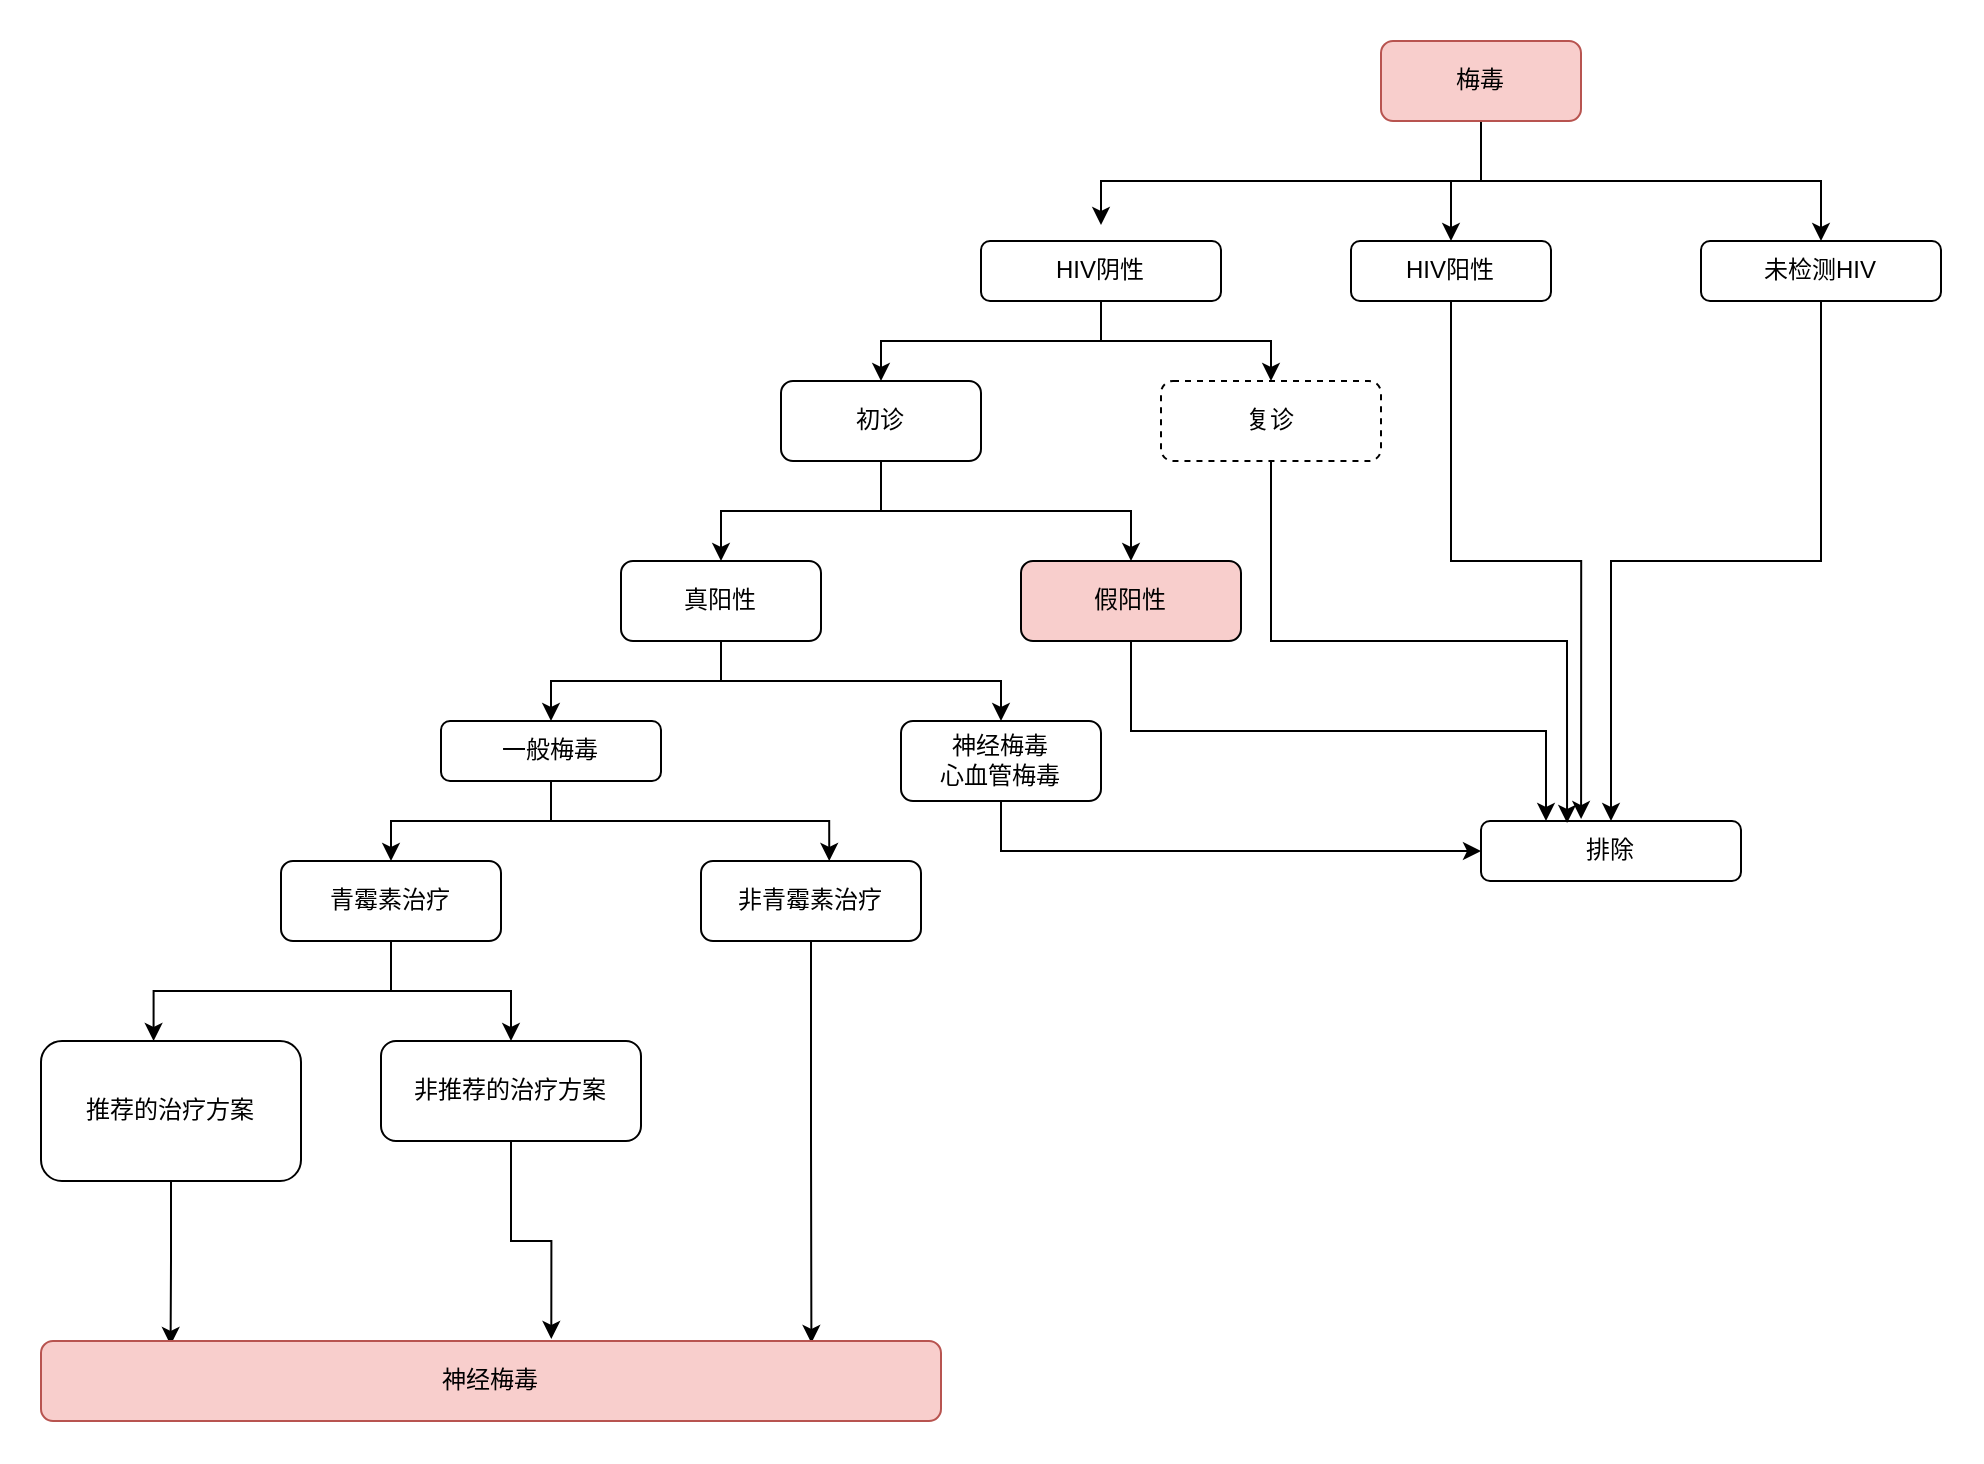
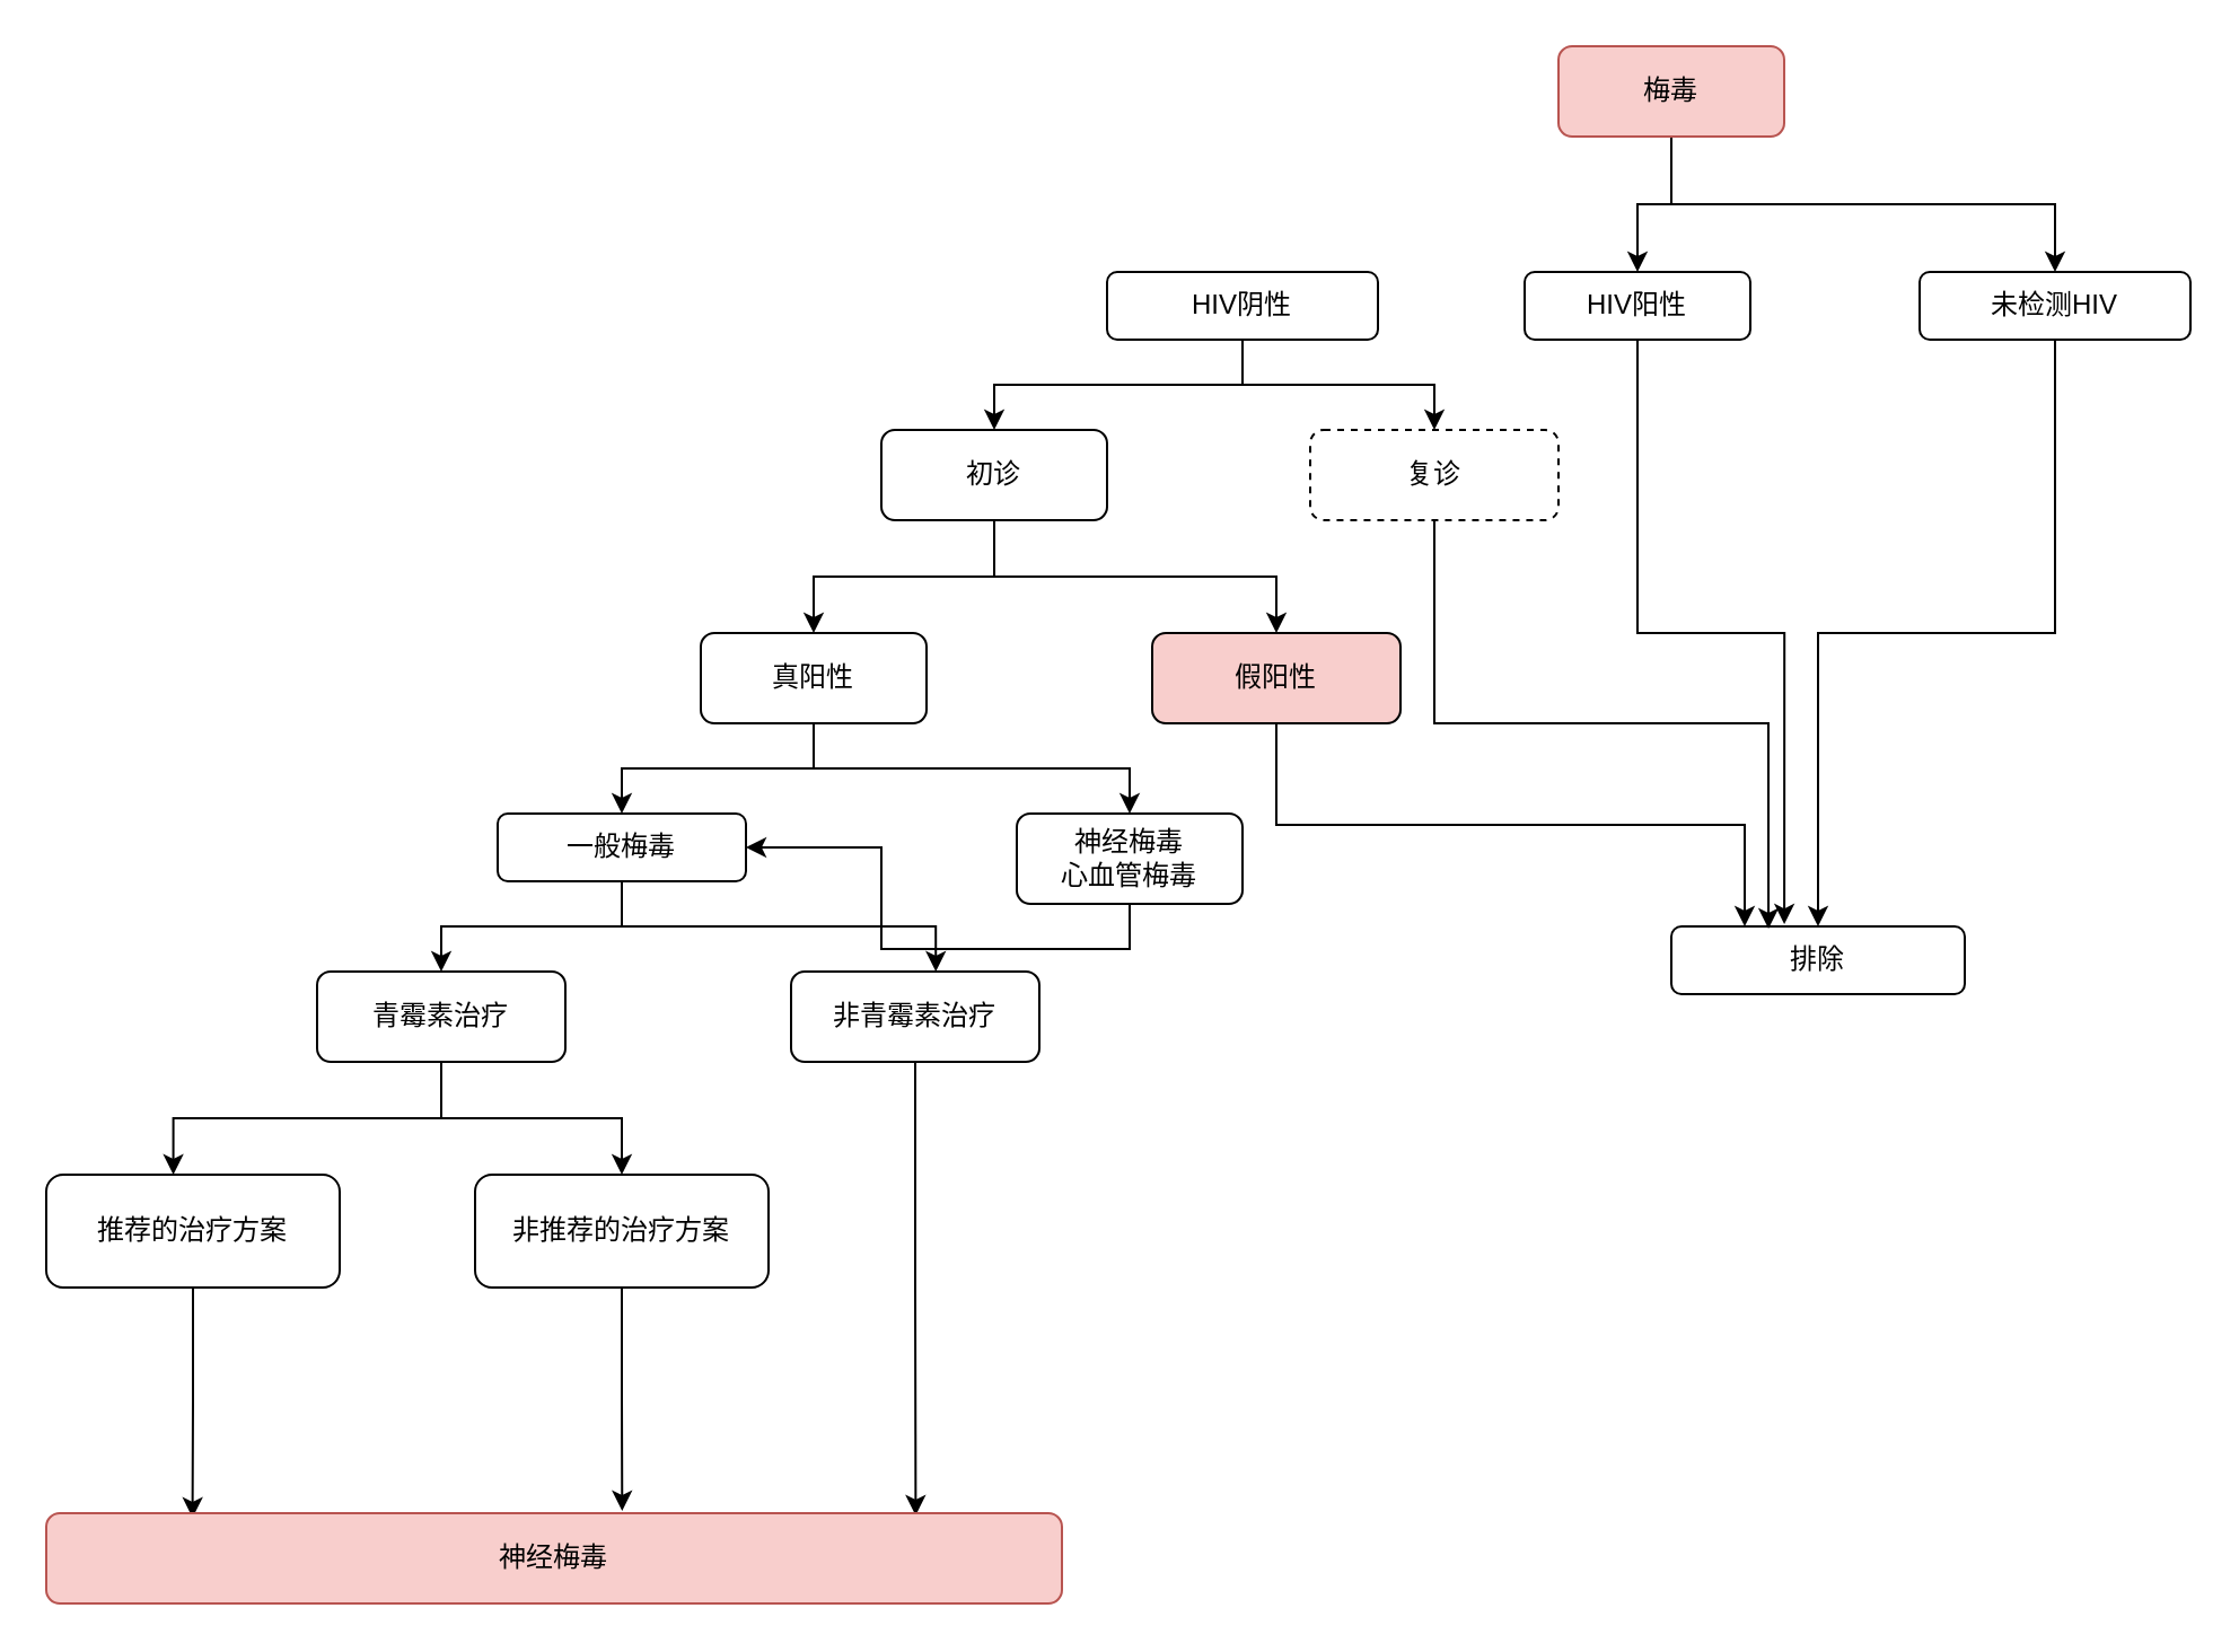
  <mxCell id="0" />
  <mxCell id="1" parent="0" />
- <mxCell id="2" style="edgeStyle=orthogonalEdgeStyle;rounded=0;orthogonalLoop=1;jettySize=auto;html=1;exitX=0.5;exitY=1;exitDx=0;exitDy=0;entryX=0.5;entryY=-0.267;entryDx=0;entryDy=0;entryPerimeter=0;" parent="1" source="5" target="12" edge="1"><mxGeometry relative="1" as="geometry"><mxPoint x="550" y="130" as="targetPoint" /><Array as="points"><mxPoint x="740" y="90" /><mxPoint x="550" y="90" /></Array></mxGeometry></mxCell>
  <mxCell id="3" style="edgeStyle=orthogonalEdgeStyle;rounded=0;orthogonalLoop=1;jettySize=auto;html=1;exitX=0.5;exitY=1;exitDx=0;exitDy=0;entryX=0.5;entryY=0;entryDx=0;entryDy=0;" parent="1" source="5" target="7" edge="1"><mxGeometry relative="1" as="geometry"><mxPoint x="910" y="120" as="targetPoint" /></mxGeometry></mxCell>
  <mxCell id="4" style="edgeStyle=orthogonalEdgeStyle;rounded=0;orthogonalLoop=1;jettySize=auto;html=1;exitX=0.5;exitY=1;exitDx=0;exitDy=0;entryX=0.5;entryY=0;entryDx=0;entryDy=0;" parent="1" source="5" target="9" edge="1"><mxGeometry relative="1" as="geometry"><mxPoint x="740" y="130" as="targetPoint" /></mxGeometry></mxCell>
  <mxCell id="5" value="梅毒" style="rounded=1;whiteSpace=wrap;html=1;fillColor=#f8cecc;strokeColor=#b85450;" parent="1" vertex="1"><mxGeometry x="690" y="20" width="100" height="40" as="geometry" /></mxCell>
  <mxCell id="6" style="edgeStyle=orthogonalEdgeStyle;rounded=0;orthogonalLoop=1;jettySize=auto;html=1;exitX=0.5;exitY=1;exitDx=0;exitDy=0;entryX=0.5;entryY=0;entryDx=0;entryDy=0;" parent="1" source="7" target="13" edge="1"><mxGeometry relative="1" as="geometry"><mxPoint x="910" y="360" as="targetPoint" /></mxGeometry></mxCell>
  <mxCell id="7" value="未检测HIV" style="rounded=1;whiteSpace=wrap;html=1;" parent="1" vertex="1"><mxGeometry x="850" y="120" width="120" height="30" as="geometry" /></mxCell>
  <mxCell id="8" style="edgeStyle=orthogonalEdgeStyle;rounded=0;orthogonalLoop=1;jettySize=auto;html=1;exitX=0.5;exitY=1;exitDx=0;exitDy=0;entryX=0.385;entryY=-0.033;entryDx=0;entryDy=0;entryPerimeter=0;" parent="1" source="9" target="13" edge="1"><mxGeometry relative="1" as="geometry" /></mxCell>
  <mxCell id="9" value="HIV阳性" style="rounded=1;whiteSpace=wrap;html=1;" parent="1" vertex="1"><mxGeometry x="675" y="120" width="100" height="30" as="geometry" /></mxCell>
  <mxCell id="10" style="edgeStyle=orthogonalEdgeStyle;rounded=0;orthogonalLoop=1;jettySize=auto;html=1;exitX=0.5;exitY=1;exitDx=0;exitDy=0;" parent="1" source="12" target="15" edge="1"><mxGeometry relative="1" as="geometry"><mxPoint x="630" y="210" as="targetPoint" /></mxGeometry></mxCell>
  <mxCell id="11" style="edgeStyle=orthogonalEdgeStyle;rounded=0;orthogonalLoop=1;jettySize=auto;html=1;exitX=0.5;exitY=1;exitDx=0;exitDy=0;entryX=0.5;entryY=0;entryDx=0;entryDy=0;" parent="1" source="12" target="18" edge="1"><mxGeometry relative="1" as="geometry"><mxPoint x="430" y="190" as="targetPoint" /></mxGeometry></mxCell>
  <mxCell id="12" value="HIV阴性" style="rounded=1;whiteSpace=wrap;html=1;" parent="1" vertex="1"><mxGeometry x="490" y="120" width="120" height="30" as="geometry" /></mxCell>
  <mxCell id="13" value="排除" style="rounded=1;whiteSpace=wrap;html=1;" parent="1" vertex="1"><mxGeometry x="740" y="410" width="130" height="30" as="geometry" /></mxCell>
  <mxCell id="14" style="edgeStyle=orthogonalEdgeStyle;rounded=0;orthogonalLoop=1;jettySize=auto;html=1;exitX=0.5;exitY=1;exitDx=0;exitDy=0;entryX=0.331;entryY=0.033;entryDx=0;entryDy=0;entryPerimeter=0;" parent="1" source="15" target="13" edge="1"><mxGeometry relative="1" as="geometry" /></mxCell>
  <mxCell id="15" value="复诊" style="rounded=1;whiteSpace=wrap;html=1;dashed=1;" parent="1" vertex="1"><mxGeometry x="580" y="190" width="110" height="40" as="geometry" /></mxCell>
  <mxCell id="16" style="edgeStyle=orthogonalEdgeStyle;rounded=0;orthogonalLoop=1;jettySize=auto;html=1;exitX=0.5;exitY=1;exitDx=0;exitDy=0;entryX=0.25;entryY=0;entryDx=0;entryDy=0;" parent="1" source="19" target="13" edge="1"><mxGeometry relative="1" as="geometry"><mxPoint x="560" y="270" as="targetPoint" /></mxGeometry></mxCell>
  <mxCell id="17" style="edgeStyle=orthogonalEdgeStyle;rounded=0;orthogonalLoop=1;jettySize=auto;html=1;exitX=0.5;exitY=1;exitDx=0;exitDy=0;" parent="1" source="18" target="23" edge="1"><mxGeometry relative="1" as="geometry"><mxPoint x="360" y="280" as="targetPoint" /></mxGeometry></mxCell>
  <mxCell id="18" value="初诊" style="rounded=1;whiteSpace=wrap;html=1;" parent="1" vertex="1"><mxGeometry x="390" y="190" width="100" height="40" as="geometry" /></mxCell>
  <mxCell id="19" value="假阳性" style="rounded=1;whiteSpace=wrap;html=1;fillColor=#f8cecc;" parent="1" vertex="1"><mxGeometry x="510" y="280" width="110" height="40" as="geometry" /></mxCell>
  <mxCell id="20" style="edgeStyle=orthogonalEdgeStyle;rounded=0;orthogonalLoop=1;jettySize=auto;html=1;exitX=0.5;exitY=1;exitDx=0;exitDy=0;" parent="1" source="18" target="19" edge="1"><mxGeometry relative="1" as="geometry"><mxPoint x="560" y="270" as="targetPoint" /><mxPoint x="440" y="230" as="sourcePoint" /></mxGeometry></mxCell>
- <mxCell id="21" style="edgeStyle=orthogonalEdgeStyle;rounded=0;orthogonalLoop=1;jettySize=auto;html=1;exitX=0.5;exitY=1;exitDx=0;exitDy=0;entryX=0;entryY=0.5;entryDx=0;entryDy=0;" parent="1" source="24" edge="1" target="13"><mxGeometry relative="1" as="geometry"><mxPoint x="850" y="420" as="targetPoint" /></mxGeometry></mxCell>
+ <mxCell id="21" style="edgeStyle=orthogonalEdgeStyle;rounded=0;orthogonalLoop=1;jettySize=auto;html=1;exitX=0.5;exitY=1;exitDx=0;exitDy=0;" parent="1" source="24" edge="1" target="28"><mxGeometry relative="1" as="geometry"><mxPoint x="850" y="420" as="targetPoint" /></mxGeometry></mxCell>
  <mxCell id="22" style="edgeStyle=orthogonalEdgeStyle;rounded=0;orthogonalLoop=1;jettySize=auto;html=1;exitX=0.5;exitY=1;exitDx=0;exitDy=0;" parent="1" source="23" target="28" edge="1"><mxGeometry relative="1" as="geometry"><mxPoint x="270" y="360" as="targetPoint" /></mxGeometry></mxCell>
  <mxCell id="23" value="真阳性" style="rounded=1;whiteSpace=wrap;html=1;" parent="1" vertex="1"><mxGeometry x="310" y="280" width="100" height="40" as="geometry" /></mxCell>
  <mxCell id="24" value="&lt;div&gt;神经梅毒&lt;/div&gt;&lt;div&gt;心血管梅毒&lt;br&gt;&lt;/div&gt;" style="rounded=1;whiteSpace=wrap;html=1;" parent="1" vertex="1"><mxGeometry x="450" y="360" width="100" height="40" as="geometry" /></mxCell>
  <mxCell id="25" style="edgeStyle=orthogonalEdgeStyle;rounded=0;orthogonalLoop=1;jettySize=auto;html=1;exitX=0.5;exitY=1;exitDx=0;exitDy=0;" parent="1" source="23" target="24" edge="1"><mxGeometry relative="1" as="geometry"><mxPoint x="500" y="370" as="targetPoint" /><mxPoint x="360" y="320" as="sourcePoint" /></mxGeometry></mxCell>
  <mxCell id="26" style="edgeStyle=orthogonalEdgeStyle;rounded=0;orthogonalLoop=1;jettySize=auto;html=1;exitX=0.5;exitY=1;exitDx=0;exitDy=0;entryX=0.583;entryY=0;entryDx=0;entryDy=0;entryPerimeter=0;" parent="1" source="28" target="30" edge="1"><mxGeometry relative="1" as="geometry"><mxPoint x="430" y="430" as="targetPoint" /></mxGeometry></mxCell>
  <mxCell id="27" style="edgeStyle=orthogonalEdgeStyle;rounded=0;orthogonalLoop=1;jettySize=auto;html=1;exitX=0.5;exitY=1;exitDx=0;exitDy=0;entryX=0.5;entryY=0;entryDx=0;entryDy=0;" parent="1" source="28" target="33" edge="1"><mxGeometry relative="1" as="geometry"><mxPoint x="200" y="430" as="targetPoint" /></mxGeometry></mxCell>
  <mxCell id="28" value="一般梅毒" style="rounded=1;whiteSpace=wrap;html=1;" parent="1" vertex="1"><mxGeometry x="220" y="360" width="110" height="30" as="geometry" /></mxCell>
  <mxCell id="29" style="edgeStyle=orthogonalEdgeStyle;rounded=0;orthogonalLoop=1;jettySize=auto;html=1;exitX=0.5;exitY=1;exitDx=0;exitDy=0;entryX=0.856;entryY=0.025;entryDx=0;entryDy=0;entryPerimeter=0;" parent="1" source="30" target="38" edge="1"><mxGeometry relative="1" as="geometry" /></mxCell>
  <mxCell id="30" value="非青霉素治疗" style="rounded=1;whiteSpace=wrap;html=1;" parent="1" vertex="1"><mxGeometry x="350" y="430" width="110" height="40" as="geometry" /></mxCell>
  <mxCell id="31" style="edgeStyle=orthogonalEdgeStyle;rounded=0;orthogonalLoop=1;jettySize=auto;html=1;exitX=0.5;exitY=1;exitDx=0;exitDy=0;entryX=0.5;entryY=0;entryDx=0;entryDy=0;" parent="1" source="33" target="35" edge="1"><mxGeometry relative="1" as="geometry"><mxPoint x="280" y="520" as="targetPoint" /></mxGeometry></mxCell>
  <mxCell id="32" style="edgeStyle=orthogonalEdgeStyle;rounded=0;orthogonalLoop=1;jettySize=auto;html=1;exitX=0.5;exitY=1;exitDx=0;exitDy=0;entryX=0.433;entryY=0;entryDx=0;entryDy=0;entryPerimeter=0;" parent="1" source="33" target="37" edge="1"><mxGeometry relative="1" as="geometry"><mxPoint x="70" y="520" as="targetPoint" /></mxGeometry></mxCell>
  <mxCell id="33" value="青霉素治疗" style="rounded=1;whiteSpace=wrap;html=1;" parent="1" vertex="1"><mxGeometry x="140" y="430" width="110" height="40" as="geometry" /></mxCell>
  <mxCell id="34" style="edgeStyle=orthogonalEdgeStyle;rounded=0;orthogonalLoop=1;jettySize=auto;html=1;exitX=0.5;exitY=1;exitDx=0;exitDy=0;entryX=0.567;entryY=-0.025;entryDx=0;entryDy=0;entryPerimeter=0;" parent="1" source="35" target="38" edge="1"><mxGeometry relative="1" as="geometry" /></mxCell>
- <mxCell id="35" value="非推荐的治疗方案" style="rounded=1;whiteSpace=wrap;html=1;" parent="1" vertex="1"><mxGeometry x="190" y="520" width="130" height="50" as="geometry" /></mxCell>
+ <mxCell id="35" value="非推荐的治疗方案" style="rounded=1;whiteSpace=wrap;html=1;" parent="1" vertex="1"><mxGeometry x="210" y="520" width="130" height="50" as="geometry" /></mxCell>
  <mxCell id="36" style="edgeStyle=orthogonalEdgeStyle;rounded=0;orthogonalLoop=1;jettySize=auto;html=1;exitX=0.5;exitY=1;exitDx=0;exitDy=0;entryX=0.144;entryY=0.05;entryDx=0;entryDy=0;entryPerimeter=0;" parent="1" source="37" target="38" edge="1"><mxGeometry relative="1" as="geometry" /></mxCell>
- <mxCell id="37" value="推荐的治疗方案" style="rounded=1;whiteSpace=wrap;html=1;" parent="1" vertex="1"><mxGeometry x="20" y="520" width="130" height="70" as="geometry" /></mxCell>
+ <mxCell id="37" value="推荐的治疗方案" style="rounded=1;whiteSpace=wrap;html=1;" parent="1" vertex="1"><mxGeometry x="20" y="520" width="130" height="50" as="geometry" /></mxCell>
  <mxCell id="38" value="神经梅毒" style="rounded=1;whiteSpace=wrap;html=1;fillColor=#f8cecc;strokeColor=#b85450;" parent="1" vertex="1"><mxGeometry x="20" y="670" width="450" height="40" as="geometry" /></mxCell>
